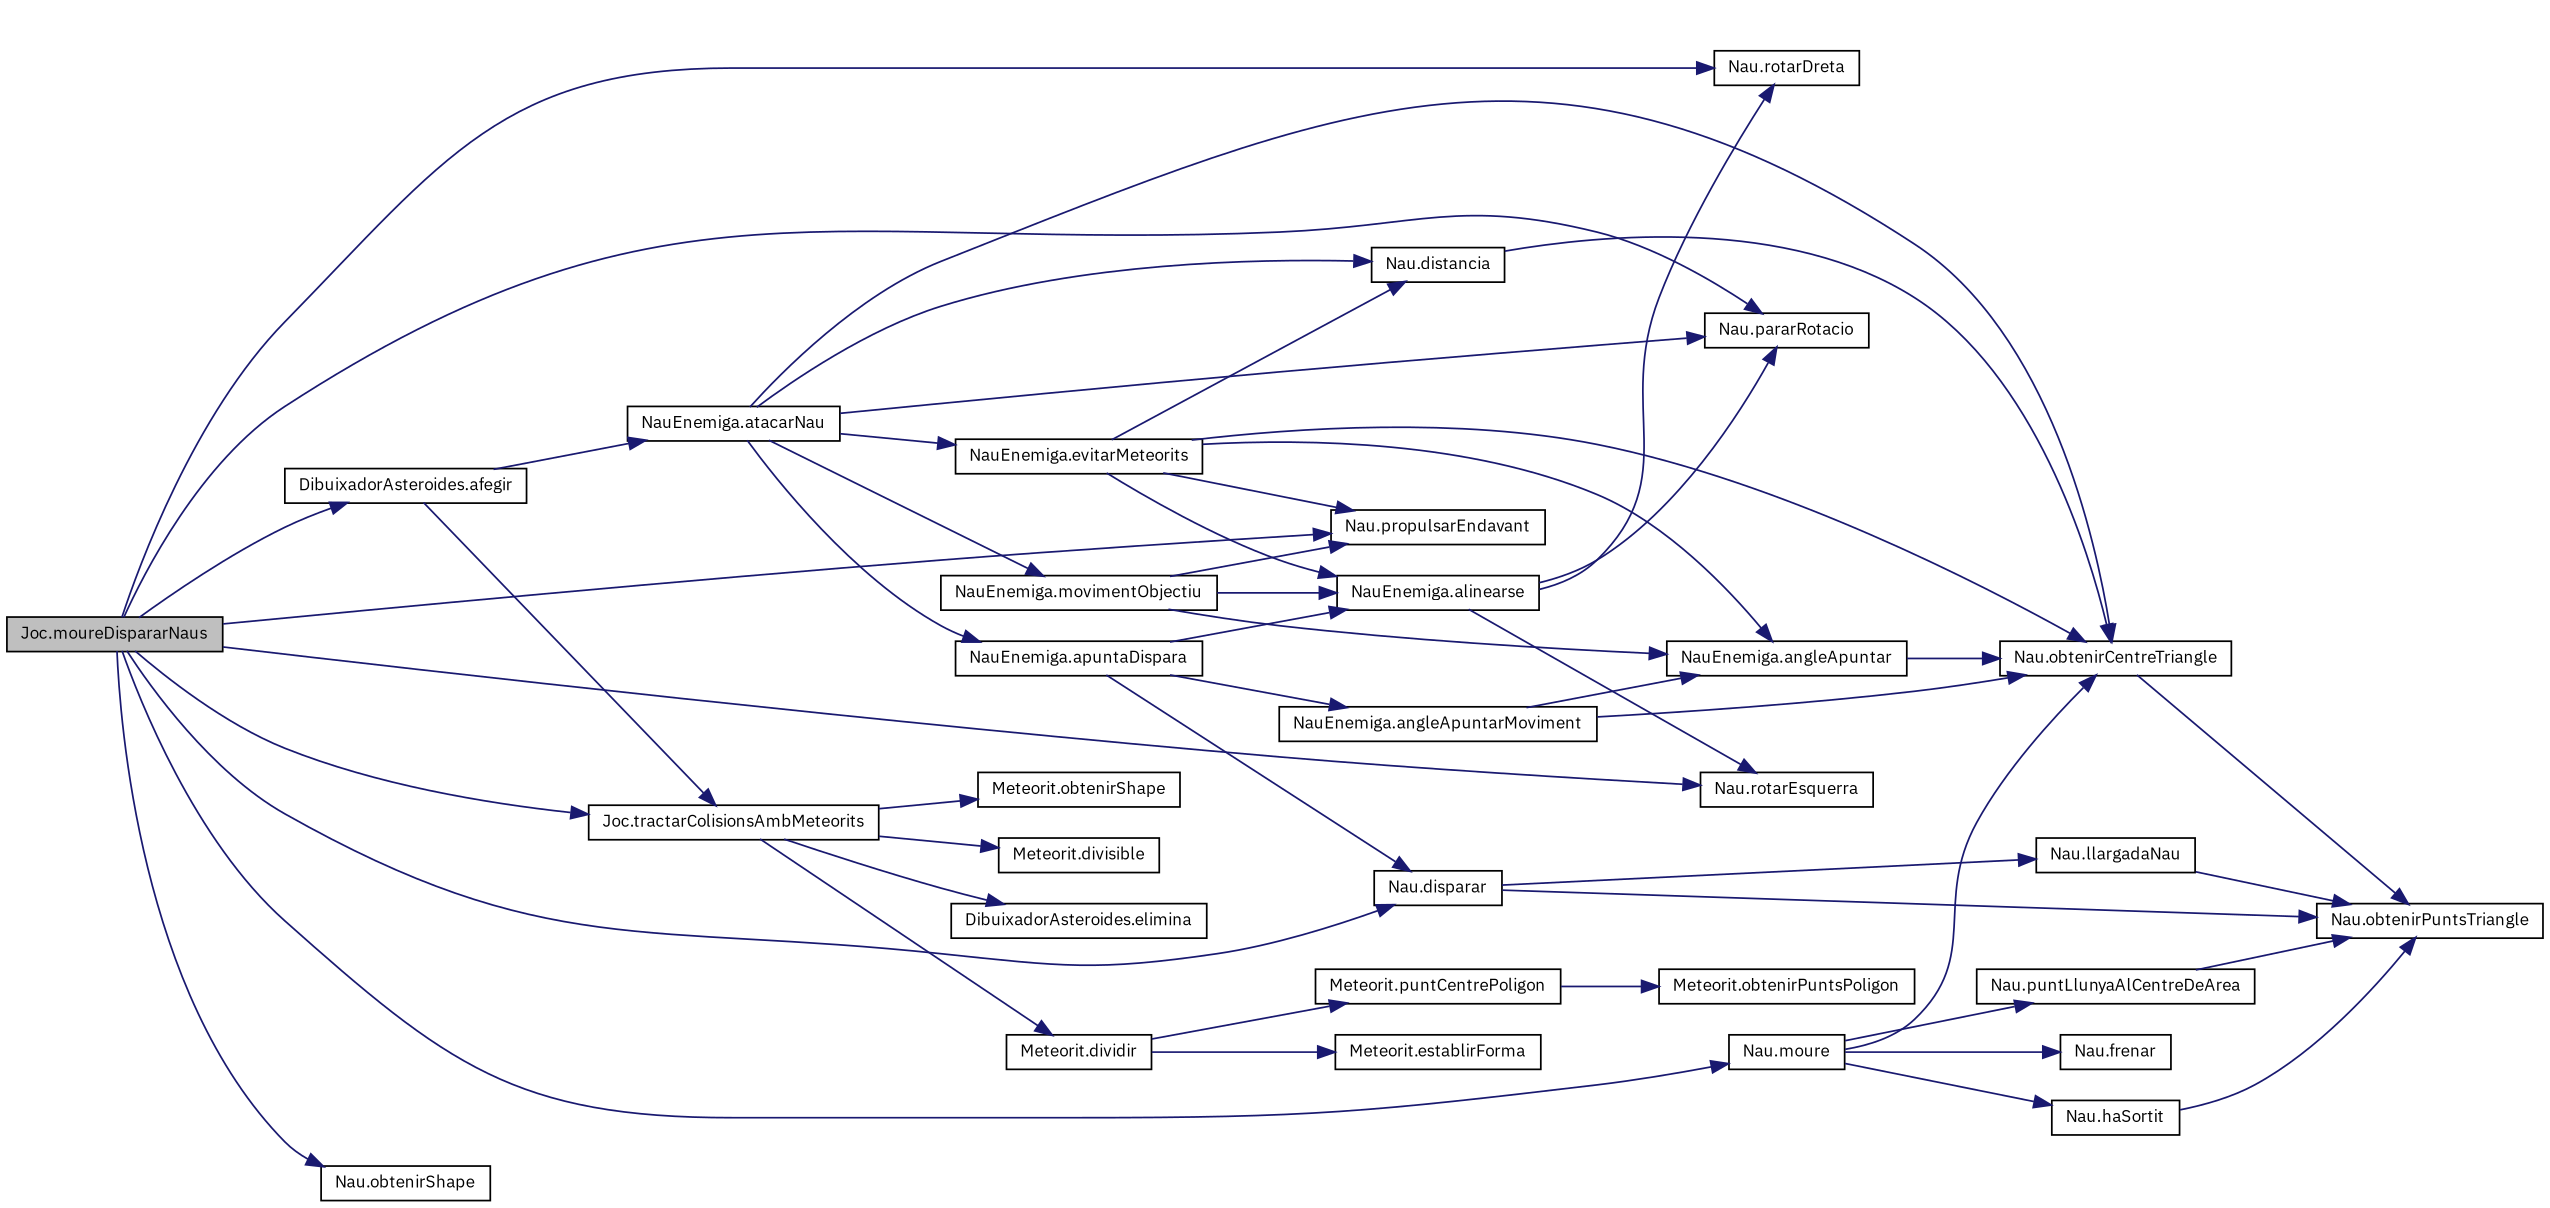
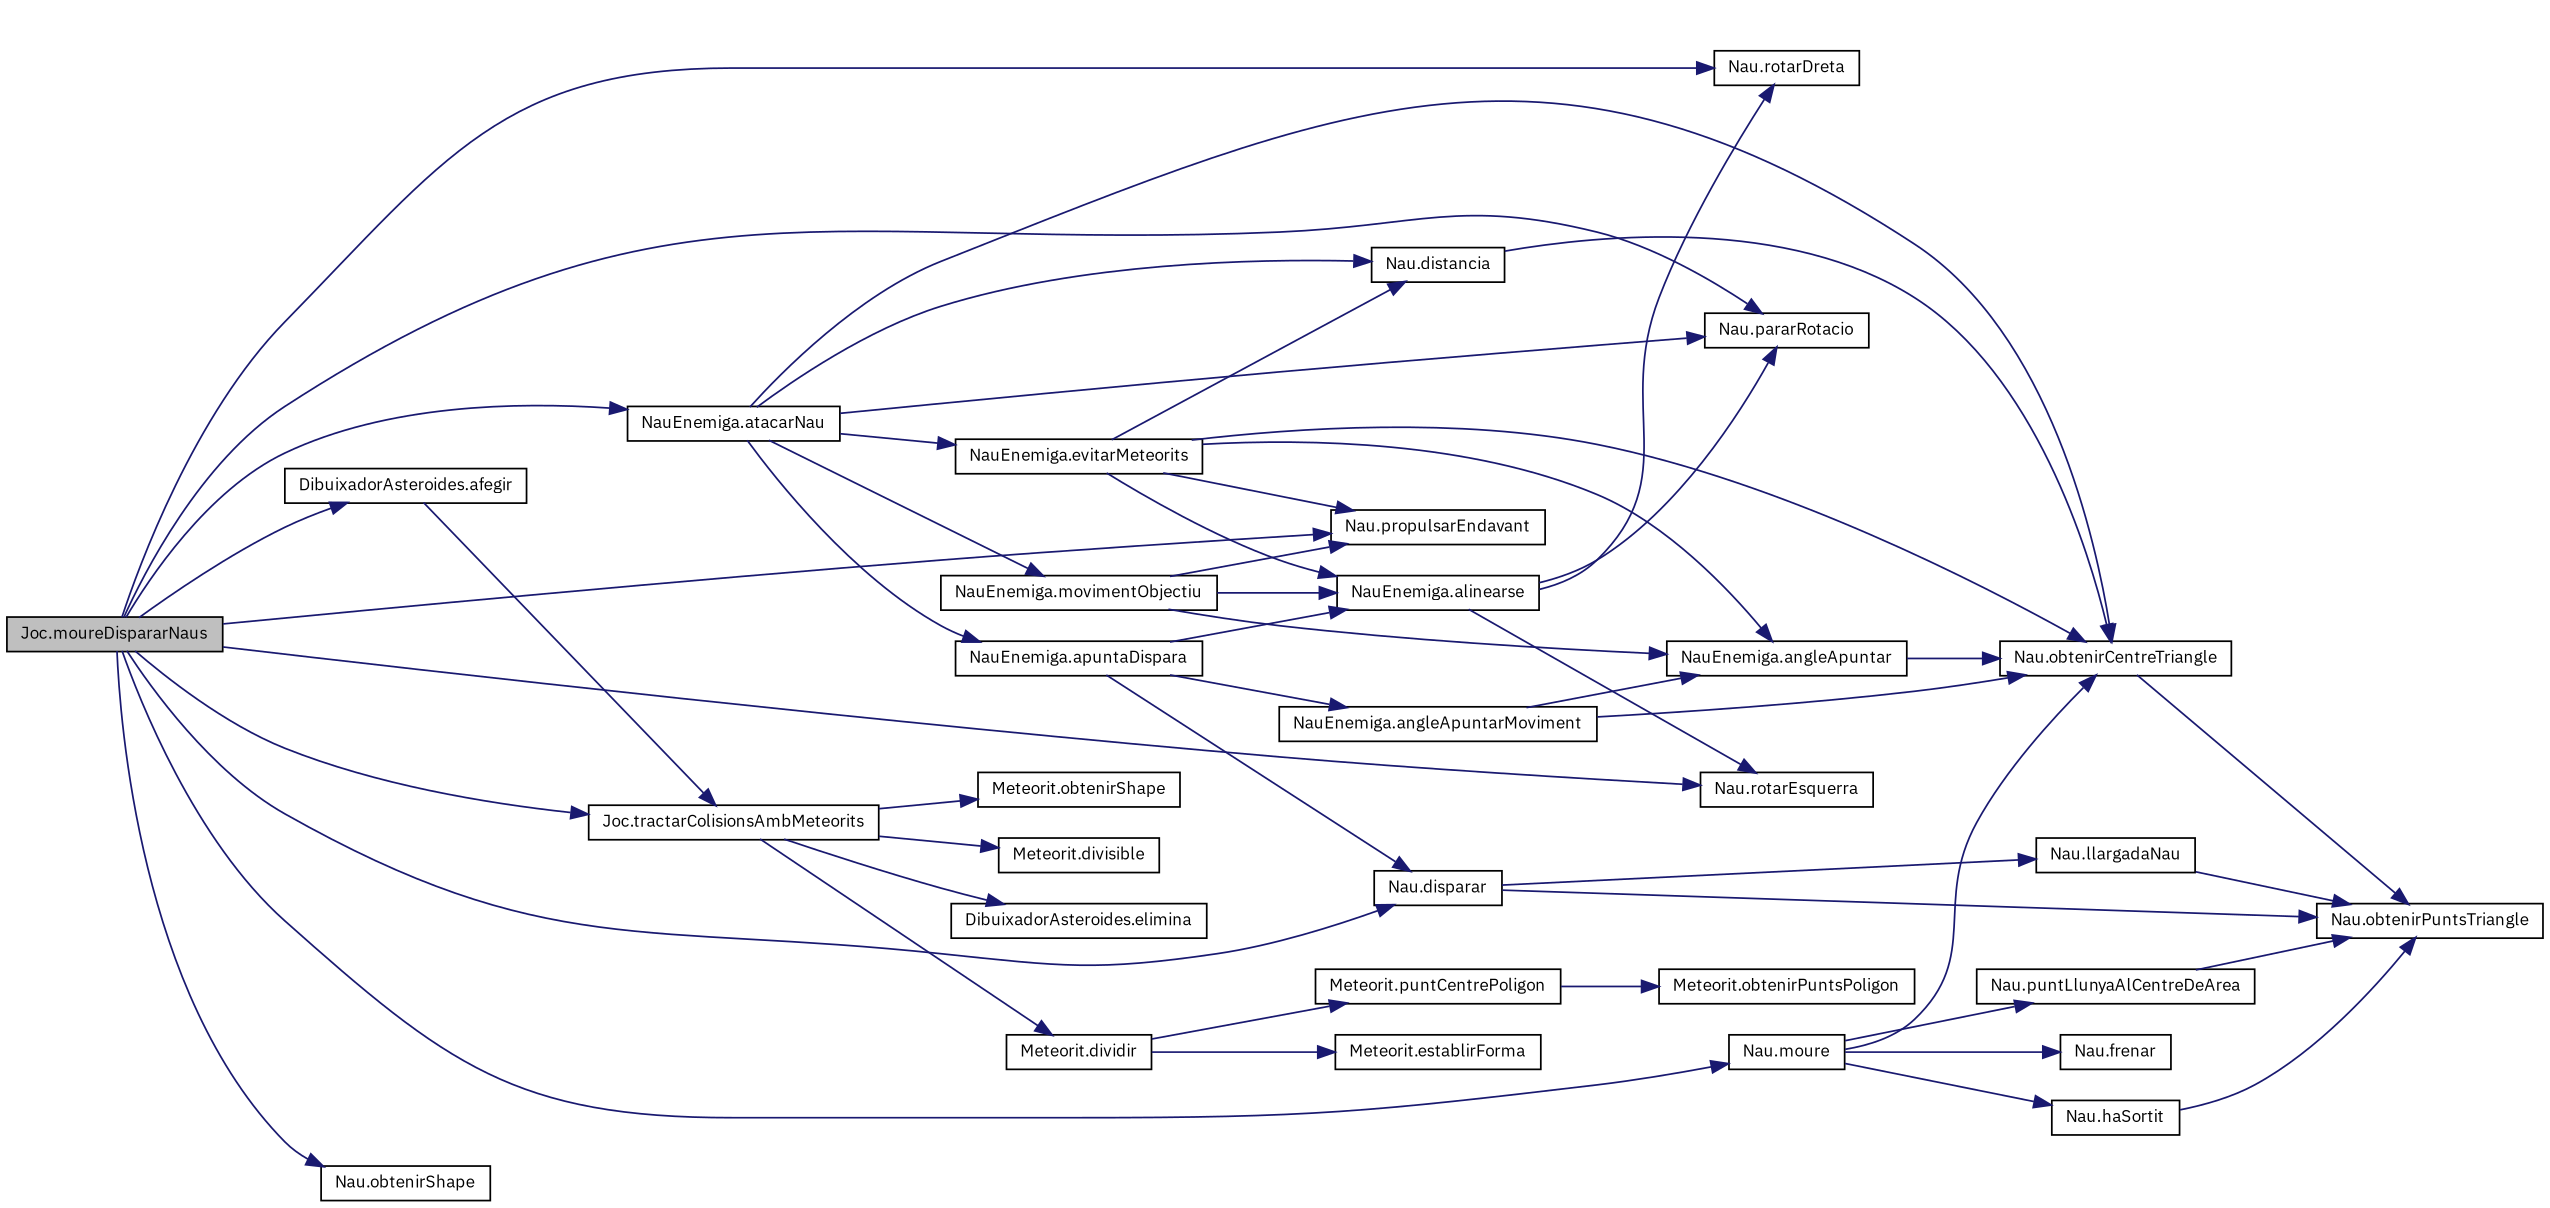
  digraph {
    fontname="IBM Plex Sans"
    rankdir=LR
    node [color=black fillcolor=white fontname="IBM Plex Sans" fontsize=10 shape=record style=filled]
    edge [color=midnightblue fontname="IBM Plex Sans" fontsize=10 labelfontname=Helvetica labelfontsize=10 style=solid]
    n1 [fillcolor=grey75 fontcolor=black height=0.2 label="Joc.moureDispararNaus" width=0.4]
    n2 [height=0.2 label="Nau.rotarDreta" width=0.4]
    n3 [height=0.2 label="Nau.rotarEsquerra" width=0.4]
    n4 [height=0.2 label="Nau.pararRotacio" width=0.4]
    n5 [height=0.2 label="Nau.propulsarEndavant" width=0.4]
    n6 [height=0.2 label="Nau.moure" width=0.4]
    n7 [height=0.2 label="Nau.disparar" width=0.4]
    n8 [height=0.2 label="DibuixadorAsteroides.afegir" width=0.4]
    n9 [height=0.2 label="NauEnemiga.atacarNau" width=0.4]
    n10 [height=0.2 label="Nau.obtenirShape" width=0.4]
    n11 [height=0.2 label="Joc.tractarColisionsAmbMeteorits" width=0.4]
    n12 [height=0.2 label="Nau.frenar" width=0.4]
    n13 [height=0.2 label="Nau.obtenirCentreTriangle" width=0.4]
    n14 [height=0.2 label="Nau.haSortit" width=0.4]
    n15 [height=0.2 label="Nau.puntLlunyaAlCentreDeArea" width=0.4]
    n16 [height=0.2 label="Nau.obtenirPuntsTriangle" width=0.4]
    n17 [height=0.2 label="Nau.llargadaNau" width=0.4]
    n18 [height=0.2 label="NauEnemiga.evitarMeteorits" width=0.4]
    n19 [height=0.2 label="Nau.distancia" width=0.4]
    n20 [height=0.2 label="NauEnemiga.apuntaDispara" width=0.4]
    n21 [height=0.2 label="NauEnemiga.movimentObjectiu" width=0.4]
    n22 [height=0.2 label="Meteorit.obtenirShape" width=0.4]
    n23 [height=0.2 label="Meteorit.divisible" width=0.4]
    n24 [height=0.2 label="Meteorit.dividir" width=0.4]
    n25 [height=0.2 label="DibuixadorAsteroides.elimina" width=0.4]
    n26 [height=0.2 label="NauEnemiga.angleApuntar" width=0.4]
    n27 [height=0.2 label="NauEnemiga.alinearse" width=0.4]
    n28 [height=0.2 label="NauEnemiga.angleApuntarMoviment" width=0.4]
    n29 [height=0.2 label="Meteorit.puntCentrePoligon" width=0.4]
    n30 [height=0.2 label="Meteorit.establirForma" width=0.4]
    n31 [height=0.2 label="Meteorit.obtenirPuntsPoligon" width=0.4]
    n1 -> n2
    n1 -> n3
    n1 -> n4
    n1 -> n5
    n1 -> n6
    n1 -> n7
    n1 -> n8
-   n8 -> n9
+   n1 -> n9
    n1 -> n10
    n1 -> n11
    n6 -> n12
    n6 -> n13
    n6 -> n14
    n6 -> n15
    n7 -> n16
    n7 -> n17
    n8 -> n11
    n9 -> n4
    n9 -> n13
    n9 -> n18
    n9 -> n19
    n9 -> n20
    n9 -> n21
    n11 -> n22
    n11 -> n23
    n11 -> n24
    n11 -> n25
    n13 -> n16
    n14 -> n16
    n15 -> n16
    n17 -> n16
    n18 -> n5
    n18 -> n13
    n18 -> n19
    n18 -> n26
    n18 -> n27
    n19 -> n13
    n20 -> n7
    n20 -> n27
    n20 -> n28
    n21 -> n5
    n21 -> n26
    n21 -> n27
    n24 -> n29
    n24 -> n30
    n26 -> n13
    n27 -> n2
    n27 -> n3
    n27 -> n4
    n28 -> n13
    n28 -> n26
    n29 -> n31
  }
